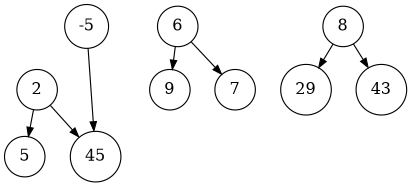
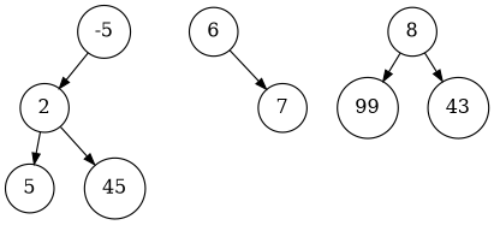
  digraph {
    nodesep=0.3
    ranksep=0.2
    node [shape=circle]
    edge [arrowsize=0.8]
    n1 [label=-5]
    n2 [label=2]
    n3 [label=5]
    n4 [label=45]
    n5 [label=6]
-   n6 [label=9]
    n7 [label=7]
    n8 [label=8]
-   n9 [label=29]
+   n9 [label=99]
    n10 [label=43]
-   n1 -> n4
+   n1 -> n2
    n2 -> n3 [side=left]
    n2 -> n4
-   n5 -> n6 [side=left]
    n5 -> n7
    n8 -> n9 [side=left]
    n8 -> n10
  }
